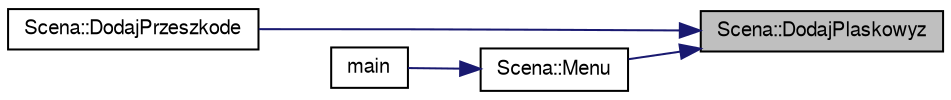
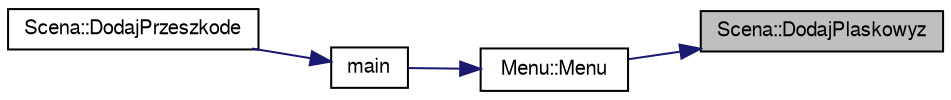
  digraph {
    rankdir=RL
    node [color=black fillcolor=white fontname=FreeSans fontsize=10 shape=record style=filled]
    edge [color=midnightblue dir=back fontname=FreeSans fontsize=10 labelfontname=FreeSans labelfontsize=10 style=solid]
    n1 [fillcolor=grey75 fontcolor=black height=0.2 label="Scena::DodajPlaskowyz" width=0.4]
    n2 [height=0.2 label="Scena::DodajPrzeszkode" width=0.4]
-   n3 [height=0.2 label="Scena::Menu" width=0.4]
+   n3 [height=0.2 label="Menu::Menu" width=0.4]
    n4 [height=0.2 label=main width=0.4]
-   n1 -> n2
+   n4 -> n2
    n1 -> n3
    n3 -> n4
  }
